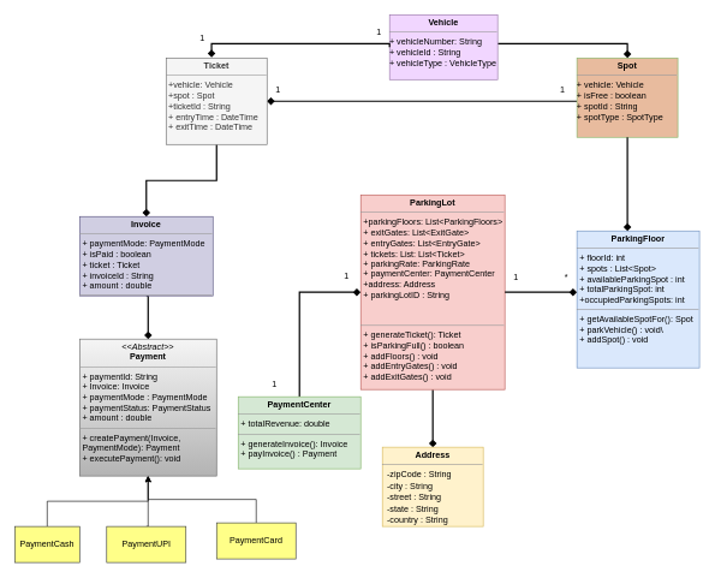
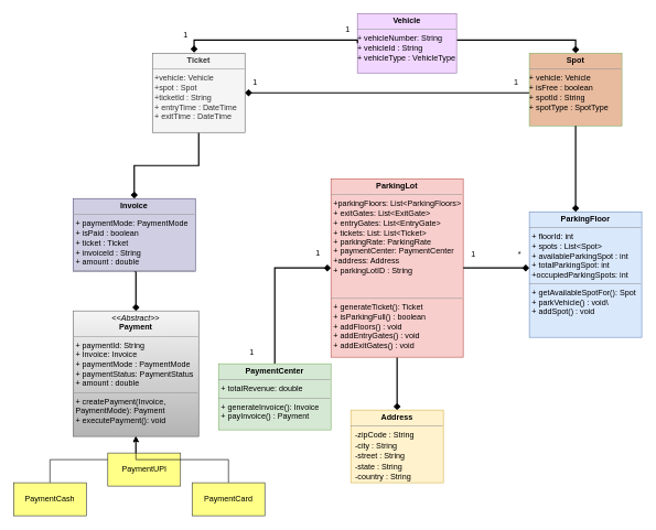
  <mxCell id="0" />
  <mxCell id="1" parent="0" />
  <mxCell id="2" style="edgeStyle=orthogonalEdgeStyle;rounded=0;orthogonalLoop=1;jettySize=auto;html=1;exitX=0.5;exitY=1;exitDx=0;exitDy=0;entryX=0.5;entryY=0;entryDx=0;entryDy=0;strokeWidth=2;endArrow=diamond;endFill=1;" edge="1" parent="1" source="3" target="30"><mxGeometry relative="1" as="geometry" /></mxCell>
  <mxCell id="3" value="&lt;p style=&quot;margin:0px;margin-top:4px;text-align:center;&quot;&gt;&lt;b&gt;ParkingLot&lt;/b&gt;&lt;/p&gt;&lt;hr size=&quot;1&quot;&gt;&lt;p style=&quot;margin:0px;margin-left:4px;&quot;&gt;+parkingFloors: List&amp;lt;ParkingFloors&amp;gt;&lt;/p&gt;&lt;p style=&quot;margin:0px;margin-left:4px;&quot;&gt;+ exitGates: List&amp;lt;ExitGate&amp;gt;&lt;/p&gt;&lt;p style=&quot;border-color: var(--border-color); margin: 0px 0px 0px 4px;&quot;&gt;+ entryGates: List&amp;lt;EntryGate&amp;gt;&lt;/p&gt;&lt;p style=&quot;border-color: var(--border-color); margin: 0px 0px 0px 4px;&quot;&gt;+ tickets: List: List&amp;lt;Ticket&amp;gt;&lt;/p&gt;&lt;p style=&quot;border-color: var(--border-color); margin: 0px 0px 0px 4px;&quot;&gt;+ parkingRate: ParkingRate&lt;/p&gt;&lt;p style=&quot;border-color: var(--border-color); margin: 0px 0px 0px 4px;&quot;&gt;+ paymentCenter: PaymentCenter&lt;/p&gt;&lt;p style=&quot;border-color: var(--border-color); margin: 0px 0px 0px 4px;&quot;&gt;+address: Address&lt;/p&gt;&lt;p style=&quot;border-color: var(--border-color); margin: 0px 0px 0px 4px;&quot;&gt;+ parkingLotID : String&lt;/p&gt;&lt;p style=&quot;border-color: var(--border-color); margin: 0px 0px 0px 4px;&quot;&gt;&lt;br&gt;&lt;/p&gt;&lt;p style=&quot;border-color: var(--border-color); margin: 0px 0px 0px 4px;&quot;&gt;&lt;br style=&quot;border-color: var(--border-color);&quot;&gt;&lt;/p&gt;&lt;hr size=&quot;1&quot;&gt;&lt;p style=&quot;margin:0px;margin-left:4px;&quot;&gt;+ generateTicket(): Ticket&lt;/p&gt;&lt;p style=&quot;margin:0px;margin-left:4px;&quot;&gt;+ isParkingFull() : boolean&lt;/p&gt;&lt;p style=&quot;margin:0px;margin-left:4px;&quot;&gt;+ addFloors() : void&lt;/p&gt;&lt;p style=&quot;margin:0px;margin-left:4px;&quot;&gt;+&amp;nbsp;addEntryGates() : void&lt;/p&gt;&lt;p style=&quot;margin:0px;margin-left:4px;&quot;&gt;+ addExitGates() : void&lt;/p&gt;&lt;p style=&quot;margin:0px;margin-left:4px;&quot;&gt;&lt;br&gt;&lt;/p&gt;" style="verticalAlign=top;align=left;overflow=fill;fontSize=12;fontFamily=Helvetica;html=1;whiteSpace=wrap;fillColor=#f8cecc;strokeColor=#b85450;" vertex="1" parent="1"><mxGeometry x="500" y="270" width="200" height="270" as="geometry" /></mxCell>
  <mxCell id="4" value="&lt;p style=&quot;margin:0px;margin-top:4px;text-align:center;&quot;&gt;&lt;b&gt;ParkingFloor&lt;/b&gt;&lt;/p&gt;&lt;hr size=&quot;1&quot;&gt;&lt;p style=&quot;margin:0px;margin-left:4px;&quot;&gt;+ floorId: int&lt;/p&gt;&lt;p style=&quot;margin:0px;margin-left:4px;&quot;&gt;+ spots : List&amp;lt;Spot&amp;gt;&lt;/p&gt;&lt;p style=&quot;margin:0px;margin-left:4px;&quot;&gt;+ availableParkingSpot : int&lt;/p&gt;&lt;p style=&quot;margin:0px;margin-left:4px;&quot;&gt;+ totalParkingSpot: int&lt;/p&gt;&lt;p style=&quot;margin:0px;margin-left:4px;&quot;&gt;+occupiedParkingSpots: int&lt;/p&gt;&lt;hr size=&quot;1&quot;&gt;&lt;p style=&quot;margin:0px;margin-left:4px;&quot;&gt;+ getAvailableSpotFor(): Spot&lt;/p&gt;&lt;p style=&quot;margin:0px;margin-left:4px;&quot;&gt;+ parkVehicle() : void\&lt;/p&gt;&lt;p style=&quot;margin:0px;margin-left:4px;&quot;&gt;+ addSpot() : void&lt;/p&gt;" style="verticalAlign=top;align=left;overflow=fill;fontSize=12;fontFamily=Helvetica;html=1;whiteSpace=wrap;fillColor=#dae8fc;strokeColor=#6c8ebf;" vertex="1" parent="1"><mxGeometry x="800" y="320" width="170" height="190" as="geometry" /></mxCell>
  <mxCell id="5" value="1" style="text;html=1;align=center;verticalAlign=middle;resizable=0;points=[];autosize=1;strokeColor=none;fillColor=none;" vertex="1" parent="1"><mxGeometry x="700" y="370" width="30" height="30" as="geometry" /></mxCell>
  <mxCell id="6" value="*" style="text;html=1;align=center;verticalAlign=middle;resizable=0;points=[];autosize=1;strokeColor=none;fillColor=none;" vertex="1" parent="1"><mxGeometry x="770" y="370" width="30" height="30" as="geometry" /></mxCell>
  <mxCell id="7" style="edgeStyle=orthogonalEdgeStyle;rounded=0;orthogonalLoop=1;jettySize=auto;html=1;entryX=1;entryY=0.5;entryDx=0;entryDy=0;strokeWidth=2;endArrow=diamond;endFill=1;" edge="1" parent="1" source="8" target="14"><mxGeometry relative="1" as="geometry"><Array as="points"><mxPoint x="720" y="140" /><mxPoint x="720" y="140" /></Array></mxGeometry></mxCell>
  <mxCell id="8" value="&lt;p style=&quot;margin:0px;margin-top:4px;text-align:center;&quot;&gt;&lt;b&gt;Spot&lt;/b&gt;&lt;/p&gt;&lt;hr size=&quot;1&quot;&gt;+ vehicle: Vehicle&lt;br&gt;+ isFree : boolean&lt;br&gt;+ spotId : String&lt;br&gt;+ spotType : SpotType&lt;br&gt;&lt;div style=&quot;height:2px;&quot;&gt;&lt;/div&gt;" style="verticalAlign=top;align=left;overflow=fill;fontSize=12;fontFamily=Helvetica;html=1;whiteSpace=wrap;glass=0;shadow=0;rounded=0;fillColor=#E8BB9E;strokeColor=#82b366;" vertex="1" parent="1"><mxGeometry x="800" y="80" width="140" height="110" as="geometry" /></mxCell>
  <mxCell id="9" style="edgeStyle=orthogonalEdgeStyle;rounded=0;orthogonalLoop=1;jettySize=auto;html=1;startArrow=none;startFill=0;endArrow=diamond;endFill=1;strokeWidth=2;" edge="1" parent="1" source="8"><mxGeometry relative="1" as="geometry"><mxPoint x="870" y="320" as="targetPoint" /></mxGeometry></mxCell>
  <mxCell id="10" style="edgeStyle=orthogonalEdgeStyle;rounded=0;orthogonalLoop=1;jettySize=auto;html=1;exitX=1;exitY=0.5;exitDx=0;exitDy=0;endArrow=diamond;endFill=1;strokeWidth=2;" edge="1" parent="1" source="3"><mxGeometry relative="1" as="geometry"><mxPoint x="800" y="405" as="targetPoint" /></mxGeometry></mxCell>
  <mxCell id="11" style="edgeStyle=orthogonalEdgeStyle;rounded=0;orthogonalLoop=1;jettySize=auto;html=1;entryX=0.5;entryY=0;entryDx=0;entryDy=0;endArrow=diamond;endFill=1;strokeWidth=2;curved=0;strokeColor=default;" edge="1" parent="1" source="12" target="8"><mxGeometry relative="1" as="geometry"><Array as="points"><mxPoint x="870" y="60" /></Array></mxGeometry></mxCell>
  <mxCell id="12" value="&lt;p style=&quot;margin:0px;margin-top:4px;text-align:center;&quot;&gt;&lt;b&gt;Vehicle&lt;/b&gt;&lt;/p&gt;&lt;hr size=&quot;1&quot;&gt;+ vehicleNumber: String&lt;br&gt;+ vehicleId : String&lt;br&gt;+ vehicleType : VehicleType&lt;br&gt;&lt;div style=&quot;height:2px;&quot;&gt;&lt;/div&gt;" style="verticalAlign=top;align=left;overflow=fill;fontSize=12;fontFamily=Helvetica;html=1;whiteSpace=wrap;fillColor=#f1d6ff;strokeColor=#9673a6;gradientColor=none;" vertex="1" parent="1"><mxGeometry x="540" y="20" width="150" height="90" as="geometry" /></mxCell>
  <mxCell id="13" style="edgeStyle=orthogonalEdgeStyle;rounded=0;orthogonalLoop=1;jettySize=auto;html=1;exitX=0.5;exitY=1;exitDx=0;exitDy=0;entryX=0.5;entryY=0;entryDx=0;entryDy=0;strokeWidth=2;endArrow=diamond;endFill=1;" edge="1" parent="1" source="14" target="22"><mxGeometry relative="1" as="geometry" /></mxCell>
  <mxCell id="14" value="&lt;p style=&quot;margin:0px;margin-top:4px;text-align:center;&quot;&gt;&lt;b&gt;Ticket&lt;/b&gt;&lt;/p&gt;&lt;hr size=&quot;1&quot;&gt;&amp;nbsp;+vehicle: Vehicle&lt;br&gt;&amp;nbsp;+spot : Spot&lt;br&gt;&amp;nbsp;+ticketId : String&lt;br&gt;&amp;nbsp;+ entryTime : DateTime&amp;nbsp;&lt;br&gt;&lt;div style=&quot;height:2px;&quot;&gt;&amp;nbsp;+ exitTime : DateTime&amp;nbsp;&lt;br style=&quot;border-color: var(--border-color);&quot;&gt;&lt;/div&gt;" style="verticalAlign=top;align=left;overflow=fill;fontSize=12;fontFamily=Helvetica;html=1;whiteSpace=wrap;fillColor=#f5f5f5;fontColor=#333333;strokeColor=#666666;" vertex="1" parent="1"><mxGeometry x="230" y="80" width="140" height="120" as="geometry" /></mxCell>
  <mxCell id="15" style="edgeStyle=orthogonalEdgeStyle;rounded=0;orthogonalLoop=1;jettySize=auto;html=1;exitX=0.5;exitY=1;exitDx=0;exitDy=0;" edge="1" parent="1" source="14" target="14"><mxGeometry relative="1" as="geometry" /></mxCell>
  <mxCell id="16" style="edgeStyle=orthogonalEdgeStyle;rounded=0;orthogonalLoop=1;jettySize=auto;html=1;exitX=0;exitY=0.5;exitDx=0;exitDy=0;entryX=0.45;entryY=-0.008;entryDx=0;entryDy=0;entryPerimeter=0;strokeWidth=2;endArrow=diamond;endFill=1;" edge="1" parent="1" source="12" target="14"><mxGeometry relative="1" as="geometry"><Array as="points"><mxPoint x="540" y="60" /><mxPoint x="293" y="60" /></Array></mxGeometry></mxCell>
  <mxCell id="17" value="1" style="text;html=1;align=center;verticalAlign=middle;resizable=0;points=[];autosize=1;strokeColor=none;fillColor=none;" vertex="1" parent="1"><mxGeometry x="265" y="38" width="30" height="30" as="geometry" /></mxCell>
  <mxCell id="18" value="1" style="text;html=1;align=center;verticalAlign=middle;resizable=0;points=[];autosize=1;strokeColor=none;fillColor=none;" vertex="1" parent="1"><mxGeometry x="510" y="30" width="30" height="30" as="geometry" /></mxCell>
  <mxCell id="19" value="1" style="text;html=1;align=center;verticalAlign=middle;resizable=0;points=[];autosize=1;strokeColor=none;fillColor=none;" vertex="1" parent="1"><mxGeometry x="370" y="110" width="30" height="30" as="geometry" /></mxCell>
  <mxCell id="20" value="1" style="text;html=1;align=center;verticalAlign=middle;resizable=0;points=[];autosize=1;strokeColor=none;fillColor=none;" vertex="1" parent="1"><mxGeometry x="765" y="110" width="30" height="30" as="geometry" /></mxCell>
  <mxCell id="21" style="edgeStyle=orthogonalEdgeStyle;rounded=0;orthogonalLoop=1;jettySize=auto;html=1;exitX=0.5;exitY=1;exitDx=0;exitDy=0;entryX=0.5;entryY=0;entryDx=0;entryDy=0;strokeWidth=2;endArrow=diamond;endFill=1;" edge="1" parent="1" source="22" target="23"><mxGeometry relative="1" as="geometry"><Array as="points"><mxPoint x="205" y="410" /></Array></mxGeometry></mxCell>
  <mxCell id="22" value="&lt;p style=&quot;margin:0px;margin-top:4px;text-align:center;&quot;&gt;&lt;b&gt;Invoice&lt;/b&gt;&lt;/p&gt;&lt;hr size=&quot;1&quot;&gt;&lt;p style=&quot;margin:0px;margin-left:4px;&quot;&gt;+ paymentMode: PaymentMode&lt;/p&gt;&lt;p style=&quot;margin:0px;margin-left:4px;&quot;&gt;+ isPaid : boolean&lt;/p&gt;&lt;p style=&quot;margin:0px;margin-left:4px;&quot;&gt;+ ticket : Ticket&lt;/p&gt;&lt;p style=&quot;margin:0px;margin-left:4px;&quot;&gt;+ invoiceId : String&lt;/p&gt;&lt;p style=&quot;margin:0px;margin-left:4px;&quot;&gt;+ amount : double&lt;/p&gt;&lt;hr size=&quot;1&quot;&gt;&lt;p style=&quot;margin:0px;margin-left:4px;&quot;&gt;&lt;br&gt;&lt;/p&gt;" style="verticalAlign=top;align=left;overflow=fill;fontSize=12;fontFamily=Helvetica;html=1;whiteSpace=wrap;fillColor=#d0cee2;strokeColor=#56517e;" vertex="1" parent="1"><mxGeometry x="110" y="300" width="185" height="110" as="geometry" /></mxCell>
  <mxCell id="23" value="&lt;p style=&quot;margin:0px;margin-top:4px;text-align:center;&quot;&gt;&lt;i&gt;&amp;lt;&amp;lt;Abstract&amp;gt;&amp;gt;&lt;/i&gt;&lt;br&gt;&lt;b&gt;Payment&lt;/b&gt;&lt;/p&gt;&lt;hr size=&quot;1&quot;&gt;&lt;p style=&quot;margin:0px;margin-left:4px;&quot;&gt;+ paymentId: String&lt;br&gt;+ Invoice: Invoice&lt;/p&gt;&lt;p style=&quot;margin:0px;margin-left:4px;&quot;&gt;+ paymentMode : PaymentMode&lt;/p&gt;&lt;p style=&quot;margin:0px;margin-left:4px;&quot;&gt;+ paymentStatus: PaymentStatus&lt;/p&gt;&lt;p style=&quot;margin:0px;margin-left:4px;&quot;&gt;+ amount : double&lt;/p&gt;&lt;hr size=&quot;1&quot;&gt;&lt;p style=&quot;margin:0px;margin-left:4px;&quot;&gt;+ createPayment(Invoice, PaymentMode): Payment&lt;br&gt;+ executePayment(): void&lt;/p&gt;" style="verticalAlign=top;align=left;overflow=fill;fontSize=12;fontFamily=Helvetica;html=1;whiteSpace=wrap;fillColor=#f5f5f5;gradientColor=#b3b3b3;strokeColor=#666666;" vertex="1" parent="1"><mxGeometry x="110" y="470" width="190" height="190" as="geometry" /></mxCell>
  <mxCell id="24" style="edgeStyle=orthogonalEdgeStyle;rounded=0;orthogonalLoop=1;jettySize=auto;html=1;exitX=0.5;exitY=0;exitDx=0;exitDy=0;entryX=0.5;entryY=1;entryDx=0;entryDy=0;" edge="1" parent="1" source="25" target="23"><mxGeometry relative="1" as="geometry" /></mxCell>
- <mxCell id="25" value="PaymentCash" style="html=1;whiteSpace=wrap;fillColor=#ffff88;strokeColor=#36393d;" vertex="1" parent="1"><mxGeometry x="20" y="730" width="90" height="50" as="geometry" /></mxCell>
+ <mxCell id="25" value="PaymentCash" style="html=1;whiteSpace=wrap;fillColor=#ffff88;strokeColor=#36393d;" vertex="1" parent="1"><mxGeometry x="20" y="730" width="110" height="50" as="geometry" /></mxCell>
  <mxCell id="26" style="edgeStyle=orthogonalEdgeStyle;rounded=0;orthogonalLoop=1;jettySize=auto;html=1;exitX=0.5;exitY=0;exitDx=0;exitDy=0;entryX=0.5;entryY=1;entryDx=0;entryDy=0;" edge="1" parent="1" source="27" target="23"><mxGeometry relative="1" as="geometry"><Array as="points"><mxPoint x="205" y="730" /></Array></mxGeometry></mxCell>
- <mxCell id="27" value="PaymentUPI" style="html=1;whiteSpace=wrap;fillColor=#ffff88;strokeColor=#36393d;" vertex="1" parent="1"><mxGeometry x="147.5" y="730" width="110" height="50" as="geometry" /></mxCell>
+ <mxCell id="27" value="PaymentUPI" style="html=1;whiteSpace=wrap;fillColor=#ffff88;strokeColor=#36393d;" vertex="1" parent="1"><mxGeometry x="162.5" y="685" width="110" height="50" as="geometry" /></mxCell>
  <mxCell id="28" style="edgeStyle=orthogonalEdgeStyle;rounded=0;orthogonalLoop=1;jettySize=auto;html=1;exitX=0.5;exitY=0;exitDx=0;exitDy=0;entryX=0.5;entryY=1;entryDx=0;entryDy=0;" edge="1" parent="1" source="29" target="23"><mxGeometry relative="1" as="geometry" /></mxCell>
- <mxCell id="29" value="PaymentCard" style="html=1;whiteSpace=wrap;fillColor=#ffff88;strokeColor=#36393d;" vertex="1" parent="1"><mxGeometry x="300" y="725" width="110" height="50" as="geometry" /></mxCell>
+ <mxCell id="29" value="PaymentCard" style="html=1;whiteSpace=wrap;fillColor=#ffff88;strokeColor=#36393d;" vertex="1" parent="1"><mxGeometry x="290" y="730" width="110" height="50" as="geometry" /></mxCell>
  <mxCell id="30" value="&lt;p style=&quot;margin:0px;margin-top:4px;text-align:center;&quot;&gt;&lt;b&gt;Address&lt;/b&gt;&lt;/p&gt;&lt;hr size=&quot;1&quot;&gt;&lt;div style=&quot;height:2px;&quot;&gt;&amp;nbsp; -zipCode : String&lt;/div&gt;&lt;div style=&quot;height:2px;&quot;&gt;&lt;br&gt;&lt;/div&gt;&lt;div style=&quot;height:2px;&quot;&gt;&lt;br&gt;&lt;/div&gt;&lt;div style=&quot;height:2px;&quot;&gt;&lt;br&gt;&lt;/div&gt;&lt;div style=&quot;height:2px;&quot;&gt;&lt;br&gt;&lt;/div&gt;&lt;div style=&quot;height:2px;&quot;&gt;&lt;br&gt;&lt;/div&gt;&lt;div style=&quot;height:2px;&quot;&gt;&lt;br&gt;&lt;/div&gt;&lt;div style=&quot;height:2px;&quot;&gt;&lt;br&gt;&lt;/div&gt;&lt;div style=&quot;height:2px;&quot;&gt;&amp;nbsp; -city : String&lt;/div&gt;&lt;div style=&quot;height:2px;&quot;&gt;&lt;br&gt;&lt;/div&gt;&lt;div style=&quot;height:2px;&quot;&gt;&lt;br&gt;&lt;/div&gt;&lt;div style=&quot;height:2px;&quot;&gt;&lt;br&gt;&lt;/div&gt;&lt;div style=&quot;height:2px;&quot;&gt;&amp;nbsp;&amp;nbsp;&lt;/div&gt;&lt;div style=&quot;height:2px;&quot;&gt;&lt;br&gt;&lt;/div&gt;&lt;div style=&quot;height:2px;&quot;&gt;&amp;nbsp;&amp;nbsp;&lt;/div&gt;&lt;div style=&quot;height:2px;&quot;&gt;&lt;br&gt;&lt;/div&gt;&lt;div style=&quot;height:2px;&quot;&gt;&amp;nbsp; -street : String&lt;/div&gt;&lt;div style=&quot;height:2px;&quot;&gt;&lt;br&gt;&lt;/div&gt;&lt;div style=&quot;height:2px;&quot;&gt;&lt;br&gt;&lt;/div&gt;&lt;div style=&quot;height:2px;&quot;&gt;&lt;br&gt;&lt;/div&gt;&lt;div style=&quot;height:2px;&quot;&gt;&lt;br&gt;&lt;/div&gt;&lt;div style=&quot;height:2px;&quot;&gt;&amp;nbsp;&amp;nbsp;&lt;/div&gt;&lt;div style=&quot;height:2px;&quot;&gt;&amp;nbsp;&amp;nbsp;&lt;/div&gt;&lt;div style=&quot;height:2px;&quot;&gt;&lt;br&gt;&lt;/div&gt;&lt;div style=&quot;height:2px;&quot;&gt;&amp;nbsp; -state : String&lt;/div&gt;&lt;div style=&quot;height:2px;&quot;&gt;&lt;br&gt;&lt;/div&gt;&lt;div style=&quot;height:2px;&quot;&gt;&lt;br&gt;&lt;/div&gt;&lt;div style=&quot;height:2px;&quot;&gt;&lt;br&gt;&lt;/div&gt;&lt;div style=&quot;height:2px;&quot;&gt;&lt;br&gt;&lt;/div&gt;&lt;div style=&quot;height:2px;&quot;&gt;&lt;br&gt;&lt;/div&gt;&lt;div style=&quot;height:2px;&quot;&gt;&lt;br&gt;&lt;/div&gt;&lt;div style=&quot;height:2px;&quot;&gt;&amp;nbsp;&amp;nbsp;&lt;/div&gt;&lt;div style=&quot;height:2px;&quot;&gt;&amp;nbsp; -country : String&lt;/div&gt;" style="verticalAlign=top;align=left;overflow=fill;fontSize=12;fontFamily=Helvetica;html=1;whiteSpace=wrap;fillColor=#fff2cc;strokeColor=#d6b656;" vertex="1" parent="1"><mxGeometry x="530" y="620" width="140" height="110" as="geometry" /></mxCell>
  <mxCell id="31" style="edgeStyle=orthogonalEdgeStyle;rounded=0;orthogonalLoop=1;jettySize=auto;html=1;exitX=0.5;exitY=0;exitDx=0;exitDy=0;entryX=0;entryY=0.5;entryDx=0;entryDy=0;strokeWidth=2;endArrow=diamond;endFill=1;" edge="1" parent="1" source="32" target="3"><mxGeometry relative="1" as="geometry" /></mxCell>
  <mxCell id="32" value="&lt;p style=&quot;margin:0px;margin-top:4px;text-align:center;&quot;&gt;&lt;b&gt;PaymentCenter&lt;/b&gt;&lt;/p&gt;&lt;hr size=&quot;1&quot;&gt;&lt;p style=&quot;margin:0px;margin-left:4px;&quot;&gt;+ totalRevenue: double&lt;/p&gt;&lt;hr size=&quot;1&quot;&gt;&lt;p style=&quot;margin:0px;margin-left:4px;&quot;&gt;+ generateInvoice(): Invoice&lt;/p&gt;&lt;p style=&quot;margin:0px;margin-left:4px;&quot;&gt;+ payInvoice() : Payment&lt;/p&gt;" style="verticalAlign=top;align=left;overflow=fill;fontSize=12;fontFamily=Helvetica;html=1;whiteSpace=wrap;fillColor=#d5e8d4;strokeColor=#82b366;" vertex="1" parent="1"><mxGeometry x="330" y="550" width="170" height="100" as="geometry" /></mxCell>
  <mxCell id="33" value="1" style="text;html=1;align=center;verticalAlign=middle;resizable=0;points=[];autosize=1;strokeColor=none;fillColor=none;" vertex="1" parent="1"><mxGeometry x="365" y="518" width="30" height="30" as="geometry" /></mxCell>
  <mxCell id="34" value="1" style="text;html=1;align=center;verticalAlign=middle;resizable=0;points=[];autosize=1;strokeColor=none;fillColor=none;" vertex="1" parent="1"><mxGeometry x="465" y="368" width="30" height="30" as="geometry" /></mxCell>
